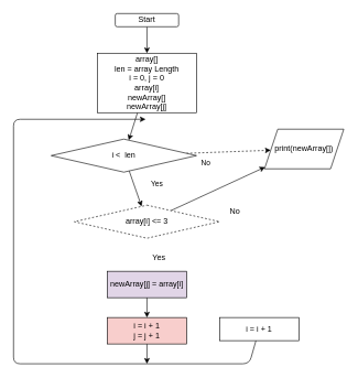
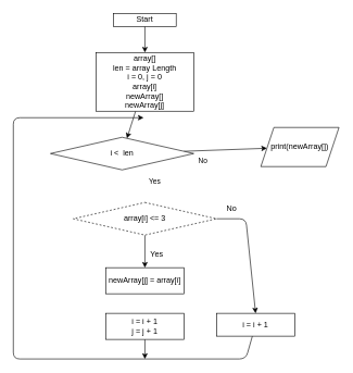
  <mxCell id="0" />
  <mxCell id="1" parent="0" />
  <mxCell id="2" value="" style="edgeStyle=none;html=1;" edge="1" parent="1" source="3" target="5"><mxGeometry relative="1" as="geometry" /></mxCell>
- <mxCell id="3" value="Start" style="rounded=1;whiteSpace=wrap;html=1;" vertex="1" parent="1"><mxGeometry x="174" width="96" height="20" as="geometry" y="20" /></mxCell>
+ <mxCell id="3" value="Start" style="whiteSpace=wrap;html=1;rounded=0;" vertex="1" parent="1"><mxGeometry x="174" width="96" height="20" as="geometry" y="20" /></mxCell>
  <mxCell id="4" value="" style="edgeStyle=none;html=1;" edge="1" parent="1" source="5" target="9"><mxGeometry relative="1" as="geometry" /></mxCell>
  <mxCell id="5" value="array[]&lt;br&gt;len = array Length&lt;br&gt;i = 0, j&amp;nbsp;= 0&lt;br&gt;array[i]&lt;br&gt;newArray[]&lt;br&gt;newArray[j]" style="rounded=0;whiteSpace=wrap;html=1;" vertex="1" parent="1"><mxGeometry x="147" y="80" width="150" height="90" as="geometry" /></mxCell>
- <mxCell id="6" value="" style="edgeStyle=none;html=1;dashed=1;" edge="1" parent="1" source="9" target="13"><mxGeometry relative="1" as="geometry" /></mxCell>
+ <mxCell id="6" value="" style="edgeStyle=none;html=1;" edge="1" parent="1" source="9" target="13"><mxGeometry relative="1" as="geometry" /></mxCell>
  <mxCell id="7" value="No" style="edgeLabel;html=1;align=center;verticalAlign=middle;resizable=0;points=[];" vertex="1" connectable="0" parent="6"><mxGeometry x="-0.548" y="-3" relative="1" as="geometry"><mxPoint y="12" as="offset" /></mxGeometry></mxCell>
- <mxCell id="8" value="" style="edgeStyle=none;html=1;" edge="1" parent="1" source="9" target="12"><mxGeometry relative="1" as="geometry" /></mxCell>
  <mxCell id="9" value="i &amp;lt;&amp;nbsp; len" style="rhombus;whiteSpace=wrap;html=1;rounded=0;" vertex="1" parent="1"><mxGeometry x="77" y="210" width="220" height="50" as="geometry" /></mxCell>
- <mxCell id="10" value="" style="edgeStyle=none;html=1;" edge="1" parent="1" source="12" target="13"><mxGeometry relative="1" as="geometry" /></mxCell>
+ <mxCell id="10" value="" style="edgeStyle=none;html=1;" edge="1" parent="1" source="12" target="16"><mxGeometry relative="1" as="geometry" /></mxCell>
+ <mxCell id="11" style="edgeStyle=none;html=1;entryX=0.5;entryY=0;entryDx=0;entryDy=0;" edge="1" parent="1" source="12" target="18"><mxGeometry relative="1" as="geometry"><mxPoint x="380" y="470" as="targetPoint" /><Array as="points"><mxPoint x="377" y="335" /></Array></mxGeometry></mxCell>
  <mxCell id="12" value="array[i] &amp;lt;= 3" style="rhombus;whiteSpace=wrap;html=1;rounded=0;dashed=1;" vertex="1" parent="1"><mxGeometry x="112" y="310" width="220" height="50" as="geometry" /></mxCell>
  <mxCell id="13" value="print(newArray[])" style="shape=parallelogram;perimeter=parallelogramPerimeter;whiteSpace=wrap;html=1;fixedSize=1;rounded=0;" vertex="1" parent="1"><mxGeometry x="400" y="195" width="120" height="60" as="geometry" /></mxCell>
  <mxCell id="14" value="Yes" style="edgeLabel;html=1;align=center;verticalAlign=middle;resizable=0;points=[];" vertex="1" connectable="0" parent="1"><mxGeometry x="340" y="225" as="geometry"><mxPoint x="-104" y="51" as="offset" /></mxGeometry></mxCell>
- <mxCell id="15" value="" style="edgeStyle=none;html=1;" edge="1" parent="1" source="16" target="22"><mxGeometry relative="1" as="geometry" /></mxCell>
- <mxCell id="16" value="newArray[j] = array[i]" style="whiteSpace=wrap;html=1;rounded=0;fillColor=#e1d5e7;" vertex="1" parent="1"><mxGeometry x="162" y="410" width="120" height="40" as="geometry" /></mxCell>
+ <mxCell id="16" value="newArray[j] = array[i]" style="whiteSpace=wrap;html=1;rounded=0;" vertex="1" parent="1"><mxGeometry x="162" y="410" width="120" height="40" as="geometry" /></mxCell>
  <mxCell id="17" style="edgeStyle=none;html=1;" edge="1" parent="1" source="18"><mxGeometry relative="1" as="geometry"><mxPoint x="220" y="180" as="targetPoint" /><Array as="points"><mxPoint x="377" y="550" /><mxPoint x="20" y="550" /><mxPoint x="20" y="180" /></Array></mxGeometry></mxCell>
  <mxCell id="18" value="i = i + 1" style="whiteSpace=wrap;html=1;rounded=0;" vertex="1" parent="1"><mxGeometry x="332" y="480" width="120" height="35" as="geometry" /></mxCell>
  <mxCell id="19" value="Yes" style="text;html=1;align=center;verticalAlign=middle;resizable=0;points=[];autosize=1;strokeColor=none;fillColor=none;" vertex="1" parent="1"><mxGeometry x="225" y="380" width="30" height="20" as="geometry" /></mxCell>
  <mxCell id="20" value="No" style="text;html=1;align=center;verticalAlign=middle;resizable=0;points=[];autosize=1;strokeColor=none;fillColor=none;" vertex="1" parent="1"><mxGeometry x="340" y="310" width="30" height="20" as="geometry" /></mxCell>
  <mxCell id="21" style="edgeStyle=none;html=1;" edge="1" parent="1" source="22"><mxGeometry relative="1" as="geometry"><mxPoint x="222" y="550" as="targetPoint" /></mxGeometry></mxCell>
- <mxCell id="22" value="i = i + 1&lt;br&gt;j = j + 1" style="rounded=0;whiteSpace=wrap;html=1;fillColor=#f8cecc;" vertex="1" parent="1"><mxGeometry x="162" y="480" width="120" height="40" as="geometry" /></mxCell>
+ <mxCell id="22" value="i = i + 1&lt;br&gt;j = j + 1" style="rounded=0;whiteSpace=wrap;html=1;" vertex="1" parent="1"><mxGeometry x="162" y="480" width="120" height="40" as="geometry" /></mxCell>
